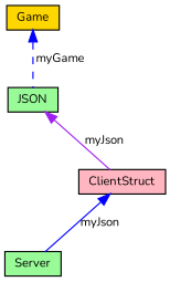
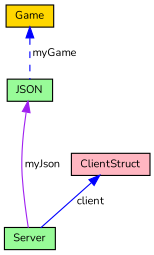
  digraph {
    fontname=Nunito
    node [color=black fillcolor=palegreen fontname=Nunito fontsize=10 shape=record style=filled]
    edge [color=blue dir=back fontname=Nunito fontsize=10 labelfontname=Helvetica labelfontsize=10 style=solid]
    n1 [fontcolor=black height=0.2 label=Server width=0.4]
    n2 [fillcolor=gold height=0.2 label=Game width=0.4]
    n3 [height=0.2 label=JSON width=0.4]
    n4 [fillcolor=lightpink height=0.2 label=ClientStruct width=0.4]
    n2 -> n3 [label=" myGame" style=dashed]
-   n3 -> n4 [color=purple label=" myJson"]
-   n4 -> n1 [label=" myJson"]
+   n3 -> n1 [color=purple label=" myJson"]
+   n4 -> n1 [label=" client"]
  }
